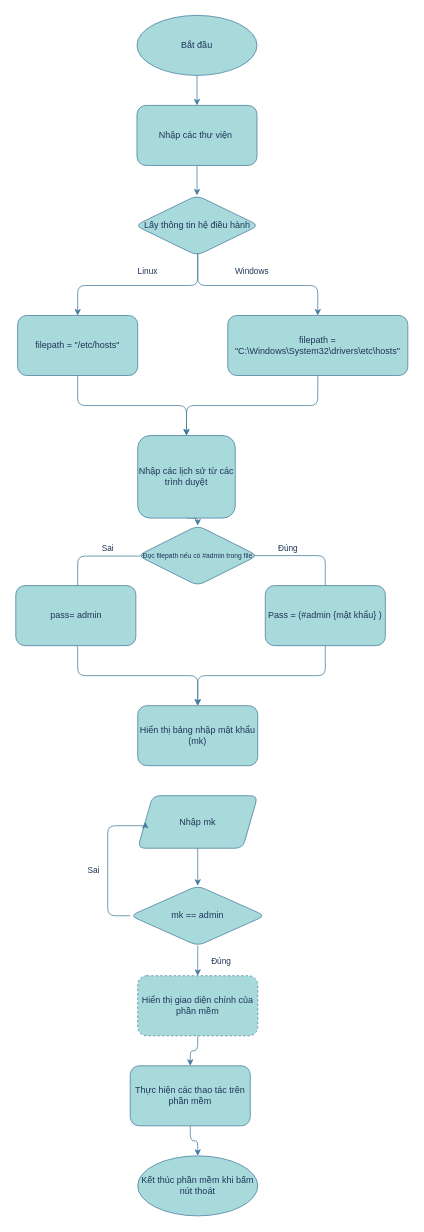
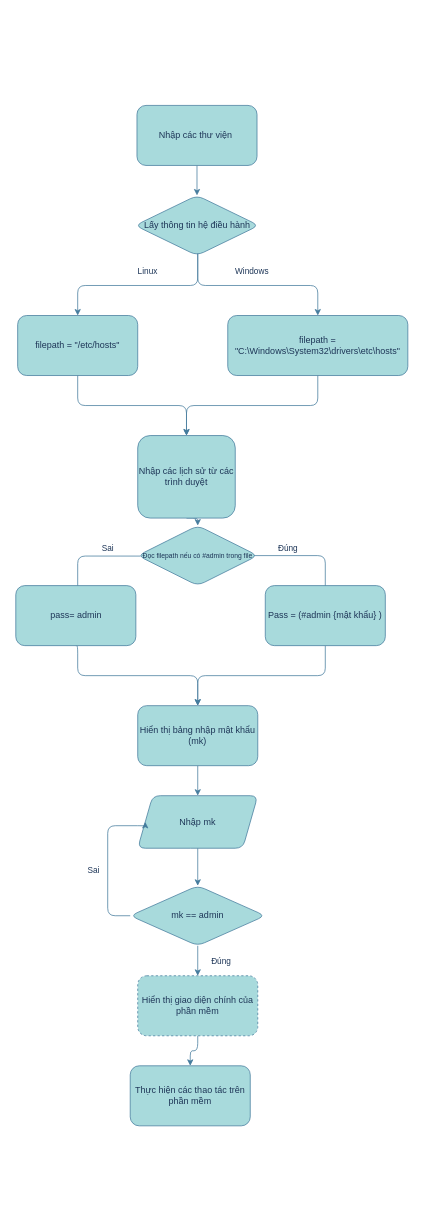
  <mxCell id="0" />
  <mxCell id="1" parent="0" />
- <mxCell id="2" style="edgeStyle=orthogonalEdgeStyle;rounded=1;orthogonalLoop=1;jettySize=auto;html=1;labelBackgroundColor=none;strokeColor=#457B9D;fontColor=default;" parent="1" source="3" target="37" edge="1"><mxGeometry relative="1" as="geometry" /></mxCell>
  <mxCell id="3" value="Thực hiện các thao tác trên phần mềm" style="whiteSpace=wrap;html=1;rounded=1;labelBackgroundColor=none;fillColor=#A8DADC;strokeColor=#457B9D;fontColor=#1D3557;" parent="1" vertex="1"><mxGeometry x="173" y="1420" width="160" height="80" as="geometry" /></mxCell>
  <mxCell id="4" style="edgeStyle=orthogonalEdgeStyle;rounded=1;orthogonalLoop=1;jettySize=auto;html=1;labelBackgroundColor=none;strokeColor=#457B9D;fontColor=default;" parent="1" target="12" edge="1"><mxGeometry relative="1" as="geometry"><mxPoint x="263" y="270" as="sourcePoint" /><Array as="points"><mxPoint x="263" y="380" /><mxPoint x="103" y="380" /></Array></mxGeometry></mxCell>
  <mxCell id="5" value="Linux" style="edgeLabel;html=1;align=center;verticalAlign=middle;resizable=0;points=[];labelBackgroundColor=none;fontColor=#1D3557;rounded=1;" parent="4" vertex="1" connectable="0"><mxGeometry x="0.245" y="1" relative="1" as="geometry"><mxPoint x="15" y="-21" as="offset" /></mxGeometry></mxCell>
  <mxCell id="6" style="edgeStyle=orthogonalEdgeStyle;rounded=1;orthogonalLoop=1;jettySize=auto;html=1;labelBackgroundColor=none;strokeColor=#457B9D;fontColor=default;" parent="1" target="10" edge="1"><mxGeometry relative="1" as="geometry"><mxPoint x="263" y="290" as="sourcePoint" /><Array as="points"><mxPoint x="263" y="380" /><mxPoint x="423" y="380" /></Array></mxGeometry></mxCell>
  <mxCell id="7" value="Windows" style="edgeLabel;html=1;align=center;verticalAlign=middle;resizable=0;points=[];labelBackgroundColor=none;fontColor=#1D3557;rounded=1;" parent="6" vertex="1" connectable="0"><mxGeometry x="-0.127" y="-2" relative="1" as="geometry"><mxPoint x="34" y="-22" as="offset" /></mxGeometry></mxCell>
  <mxCell id="8" value="Lấy thông tin hệ điều hành" style="rhombus;whiteSpace=wrap;html=1;labelBackgroundColor=none;fillColor=#A8DADC;strokeColor=#457B9D;fontColor=#1D3557;rounded=1;" parent="1" vertex="1"><mxGeometry x="179.5" y="260" width="165" height="80" as="geometry" /></mxCell>
  <mxCell id="9" style="edgeStyle=orthogonalEdgeStyle;rounded=1;orthogonalLoop=1;jettySize=auto;html=1;exitX=0.5;exitY=1;exitDx=0;exitDy=0;entryX=0.5;entryY=0;entryDx=0;entryDy=0;labelBackgroundColor=none;strokeColor=#457B9D;fontColor=default;" parent="1" source="10" target="32" edge="1"><mxGeometry relative="1" as="geometry"><mxPoint x="263" y="570" as="targetPoint" /></mxGeometry></mxCell>
  <mxCell id="10" value="filepath = &quot;C:\Windows\System32\drivers\etc\hosts&quot;" style="rounded=1;whiteSpace=wrap;html=1;labelBackgroundColor=none;fillColor=#A8DADC;strokeColor=#457B9D;fontColor=#1D3557;" parent="1" vertex="1"><mxGeometry x="303" y="420" width="240" height="80" as="geometry" /></mxCell>
  <mxCell id="11" style="edgeStyle=orthogonalEdgeStyle;rounded=1;orthogonalLoop=1;jettySize=auto;html=1;exitX=0.5;exitY=1;exitDx=0;exitDy=0;entryX=0.5;entryY=0;entryDx=0;entryDy=0;labelBackgroundColor=none;strokeColor=#457B9D;fontColor=default;" parent="1" source="12" target="32" edge="1"><mxGeometry relative="1" as="geometry"><mxPoint x="263" y="640" as="targetPoint" /></mxGeometry></mxCell>
  <mxCell id="12" value="filepath = &quot;/etc/hosts&quot;" style="rounded=1;whiteSpace=wrap;html=1;labelBackgroundColor=none;fillColor=#A8DADC;strokeColor=#457B9D;fontColor=#1D3557;" parent="1" vertex="1"><mxGeometry x="23" y="420" width="160" height="80" as="geometry" /></mxCell>
  <mxCell id="13" style="edgeStyle=orthogonalEdgeStyle;rounded=1;orthogonalLoop=1;jettySize=auto;html=1;exitX=0.025;exitY=0.508;exitDx=0;exitDy=0;entryX=0.5;entryY=0;entryDx=0;entryDy=0;labelBackgroundColor=none;strokeColor=#457B9D;fontColor=default;exitPerimeter=0;" parent="1" source="17" target="19" edge="1"><mxGeometry relative="1" as="geometry"><Array as="points"><mxPoint x="103" y="741" /><mxPoint x="103" y="790" /></Array></mxGeometry></mxCell>
  <mxCell id="14" value="Sai" style="edgeLabel;html=1;align=center;verticalAlign=middle;resizable=0;points=[];labelBackgroundColor=none;fontColor=#1D3557;rounded=1;" parent="13" vertex="1" connectable="0"><mxGeometry x="-0.156" y="4" relative="1" as="geometry"><mxPoint x="18" y="-15" as="offset" /></mxGeometry></mxCell>
  <mxCell id="15" style="edgeStyle=orthogonalEdgeStyle;rounded=1;orthogonalLoop=1;jettySize=auto;html=1;exitX=0.879;exitY=0.586;exitDx=0;exitDy=0;labelBackgroundColor=none;strokeColor=#457B9D;fontColor=default;exitPerimeter=0;" parent="1" source="17" edge="1"><mxGeometry relative="1" as="geometry"><Array as="points"><mxPoint x="324" y="740" /><mxPoint x="433" y="740" /><mxPoint x="433" y="820" /></Array><mxPoint x="353" y="770" as="sourcePoint" /><mxPoint x="424.84" y="820" as="targetPoint" /></mxGeometry></mxCell>
  <mxCell id="16" value="Đúng" style="edgeLabel;html=1;align=center;verticalAlign=middle;resizable=0;points=[];labelBackgroundColor=none;fontColor=#1D3557;rounded=1;" parent="15" vertex="1" connectable="0"><mxGeometry x="-0.278" y="-1" relative="1" as="geometry"><mxPoint x="-8" y="-11" as="offset" /></mxGeometry></mxCell>
  <mxCell id="17" value="&lt;div style=&quot;&quot;&gt;&lt;span data-darkreader-inline-color=&quot;&quot; data-darkreader-inline-bgcolor=&quot;&quot; style=&quot;background-color: initial; color: rgb(29, 53, 87); --darkreader-inline-bgcolor: initial; --darkreader-inline-color: #a5c4e1;&quot;&gt;&lt;font style=&quot;font-size: 9px;&quot;&gt;Đọc filepath nếu có #admin trong file&lt;/font&gt;&lt;/span&gt;&lt;/div&gt;" style="rhombus;whiteSpace=wrap;html=1;labelBackgroundColor=none;fillColor=#A8DADC;strokeColor=#457B9D;fontColor=#1D3557;rounded=1;align=center;" parent="1" vertex="1"><mxGeometry x="183" y="700" width="160" height="80" as="geometry" /></mxCell>
  <mxCell id="18" style="edgeStyle=orthogonalEdgeStyle;rounded=1;orthogonalLoop=1;jettySize=auto;html=1;exitX=0.5;exitY=1;exitDx=0;exitDy=0;entryX=0.5;entryY=0;entryDx=0;entryDy=0;labelBackgroundColor=none;strokeColor=#457B9D;fontColor=default;" parent="1" source="19" target="23" edge="1"><mxGeometry relative="1" as="geometry"><Array as="points"><mxPoint x="103" y="860" /><mxPoint x="103" y="900" /><mxPoint x="263" y="900" /></Array></mxGeometry></mxCell>
  <mxCell id="19" value="pass= admin" style="rounded=1;whiteSpace=wrap;html=1;labelBackgroundColor=none;fillColor=#A8DADC;strokeColor=#457B9D;fontColor=#1D3557;" parent="1" vertex="1"><mxGeometry x="20.5" y="780" width="160" height="80" as="geometry" /></mxCell>
  <mxCell id="20" style="edgeStyle=orthogonalEdgeStyle;rounded=1;orthogonalLoop=1;jettySize=auto;html=1;exitX=0.5;exitY=1;exitDx=0;exitDy=0;entryX=0.5;entryY=0;entryDx=0;entryDy=0;labelBackgroundColor=none;strokeColor=#457B9D;fontColor=default;" parent="1" source="21" target="23" edge="1"><mxGeometry relative="1" as="geometry"><Array as="points"><mxPoint x="433" y="900" /><mxPoint x="263" y="900" /></Array></mxGeometry></mxCell>
  <mxCell id="21" value="Pass = (#admin {mật khẩu} )" style="rounded=1;whiteSpace=wrap;html=1;labelBackgroundColor=none;fillColor=#A8DADC;strokeColor=#457B9D;fontColor=#1D3557;" parent="1" vertex="1"><mxGeometry x="353" y="780" width="160" height="80" as="geometry" /></mxCell>
+ <mxCell id="22" style="edgeStyle=orthogonalEdgeStyle;rounded=1;orthogonalLoop=1;jettySize=auto;html=1;exitX=0.5;exitY=1;exitDx=0;exitDy=0;entryX=0.5;entryY=0;entryDx=0;entryDy=0;labelBackgroundColor=none;strokeColor=#457B9D;fontColor=default;" parent="1" source="23" target="25" edge="1"><mxGeometry relative="1" as="geometry"><mxPoint x="263" y="1140" as="sourcePoint" /></mxGeometry></mxCell>
  <mxCell id="23" value="Hiển thị bảng nhập mật khẩu (mk)" style="rounded=1;whiteSpace=wrap;html=1;labelBackgroundColor=none;fillColor=#A8DADC;strokeColor=#457B9D;fontColor=#1D3557;" parent="1" vertex="1"><mxGeometry x="183" y="940" width="160" height="80" as="geometry" /></mxCell>
  <mxCell id="24" style="edgeStyle=orthogonalEdgeStyle;rounded=1;orthogonalLoop=1;jettySize=auto;html=1;exitX=0.5;exitY=1;exitDx=0;exitDy=0;labelBackgroundColor=none;strokeColor=#457B9D;fontColor=default;" parent="1" source="25" target="30" edge="1"><mxGeometry relative="1" as="geometry" /></mxCell>
  <mxCell id="25" value="Nhập mk" style="shape=parallelogram;perimeter=parallelogramPerimeter;whiteSpace=wrap;html=1;fixedSize=1;labelBackgroundColor=none;fillColor=#A8DADC;strokeColor=#457B9D;fontColor=#1D3557;rounded=1;" parent="1" vertex="1"><mxGeometry x="183" y="1060" width="160" height="70" as="geometry" /></mxCell>
  <mxCell id="26" value="" style="edgeStyle=orthogonalEdgeStyle;rounded=1;orthogonalLoop=1;jettySize=auto;html=1;strokeColor=#457B9D;fontColor=default;labelBackgroundColor=none;entryX=0.5;entryY=0;entryDx=0;entryDy=0;" parent="1" source="30" target="39" edge="1"><mxGeometry x="-0.001" y="40" relative="1" as="geometry"><Array as="points" /><mxPoint as="offset" /></mxGeometry></mxCell>
  <mxCell id="27" value="Đúng" style="edgeLabel;html=1;align=center;verticalAlign=middle;resizable=0;points=[];fontColor=#1D3557;rounded=1;labelBackgroundColor=none;" parent="26" vertex="1" connectable="0"><mxGeometry x="-0.062" y="7" relative="1" as="geometry"><mxPoint x="23" y="1" as="offset" /></mxGeometry></mxCell>
  <mxCell id="28" style="edgeStyle=orthogonalEdgeStyle;rounded=1;orthogonalLoop=1;jettySize=auto;html=1;exitX=0;exitY=0.5;exitDx=0;exitDy=0;entryX=0;entryY=0.5;entryDx=0;entryDy=0;labelBackgroundColor=none;strokeColor=#457B9D;fontColor=default;" edge="1" parent="1" source="30" target="25"><mxGeometry relative="1" as="geometry"><Array as="points"><mxPoint x="143" y="1220" /><mxPoint x="143" y="1100" /></Array></mxGeometry></mxCell>
  <mxCell id="29" value="Sai" style="edgeLabel;html=1;align=center;verticalAlign=middle;resizable=0;points=[];rounded=1;labelBackgroundColor=none;fontColor=#1D3557;" vertex="1" connectable="0" parent="28"><mxGeometry x="-0.114" y="1" relative="1" as="geometry"><mxPoint x="-19" as="offset" /></mxGeometry></mxCell>
  <mxCell id="30" value="mk == admin" style="rhombus;whiteSpace=wrap;html=1;labelBackgroundColor=none;fillColor=#A8DADC;strokeColor=#457B9D;fontColor=#1D3557;rounded=1;" parent="1" vertex="1"><mxGeometry x="173" y="1180" width="180" height="80" as="geometry" /></mxCell>
  <mxCell id="31" style="edgeStyle=orthogonalEdgeStyle;rounded=1;orthogonalLoop=1;jettySize=auto;html=1;exitX=0.5;exitY=1;exitDx=0;exitDy=0;entryX=0.5;entryY=0;entryDx=0;entryDy=0;labelBackgroundColor=none;strokeColor=#457B9D;fontColor=default;" parent="1" source="32" target="17" edge="1"><mxGeometry relative="1" as="geometry" /></mxCell>
  <mxCell id="32" value="Nhập các lịch sử từ các trình duyệt" style="rounded=1;whiteSpace=wrap;html=1;labelBackgroundColor=none;fillColor=#A8DADC;strokeColor=#457B9D;fontColor=#1D3557;" parent="1" vertex="1"><mxGeometry x="183" y="580" width="130" height="110" as="geometry" /></mxCell>
  <mxCell id="33" style="edgeStyle=orthogonalEdgeStyle;rounded=1;orthogonalLoop=1;jettySize=auto;html=1;labelBackgroundColor=none;strokeColor=#457B9D;fontColor=default;" parent="1" source="34" target="8" edge="1"><mxGeometry relative="1" as="geometry" /></mxCell>
  <mxCell id="34" value="Nhập các thư viện&amp;nbsp;" style="rounded=1;whiteSpace=wrap;html=1;labelBackgroundColor=none;fillColor=#A8DADC;strokeColor=#457B9D;fontColor=#1D3557;" parent="1" vertex="1"><mxGeometry x="182" y="140" width="160" height="80" as="geometry" /></mxCell>
- <mxCell id="35" style="edgeStyle=orthogonalEdgeStyle;rounded=1;orthogonalLoop=1;jettySize=auto;html=1;labelBackgroundColor=none;strokeColor=#457B9D;fontColor=default;" parent="1" source="36" target="34" edge="1"><mxGeometry relative="1" as="geometry" /></mxCell>
- <mxCell id="36" value="Bắt đầu" style="ellipse;whiteSpace=wrap;html=1;labelBackgroundColor=none;fillColor=#A8DADC;strokeColor=#457B9D;fontColor=#1D3557;rounded=1;" parent="1" vertex="1"><mxGeometry x="182" y="20" width="160" height="80" as="geometry" /></mxCell>
- <mxCell id="37" value="Kết thúc phần mềm khi bấm nút thoát" style="ellipse;whiteSpace=wrap;html=1;labelBackgroundColor=none;fillColor=#A8DADC;strokeColor=#457B9D;fontColor=#1D3557;rounded=1;" parent="1" vertex="1"><mxGeometry x="183" y="1540" width="160" height="80" as="geometry" /></mxCell>
  <mxCell id="38" value="" style="edgeStyle=orthogonalEdgeStyle;rounded=1;orthogonalLoop=1;jettySize=auto;html=1;strokeColor=#457B9D;fontColor=default;labelBackgroundColor=none;" parent="1" source="39" target="3" edge="1"><mxGeometry relative="1" as="geometry"><mxPoint x="263" y="1560" as="targetPoint" /><Array as="points" /></mxGeometry></mxCell>
  <mxCell id="39" value="Hiển thị giao diện chính của phần mềm" style="whiteSpace=wrap;html=1;strokeColor=#457B9D;fontColor=#1D3557;fillColor=#A8DADC;rounded=1;labelBackgroundColor=none;dashed=1;" parent="1" vertex="1"><mxGeometry x="183" y="1300" width="160" height="80" as="geometry" /></mxCell>
